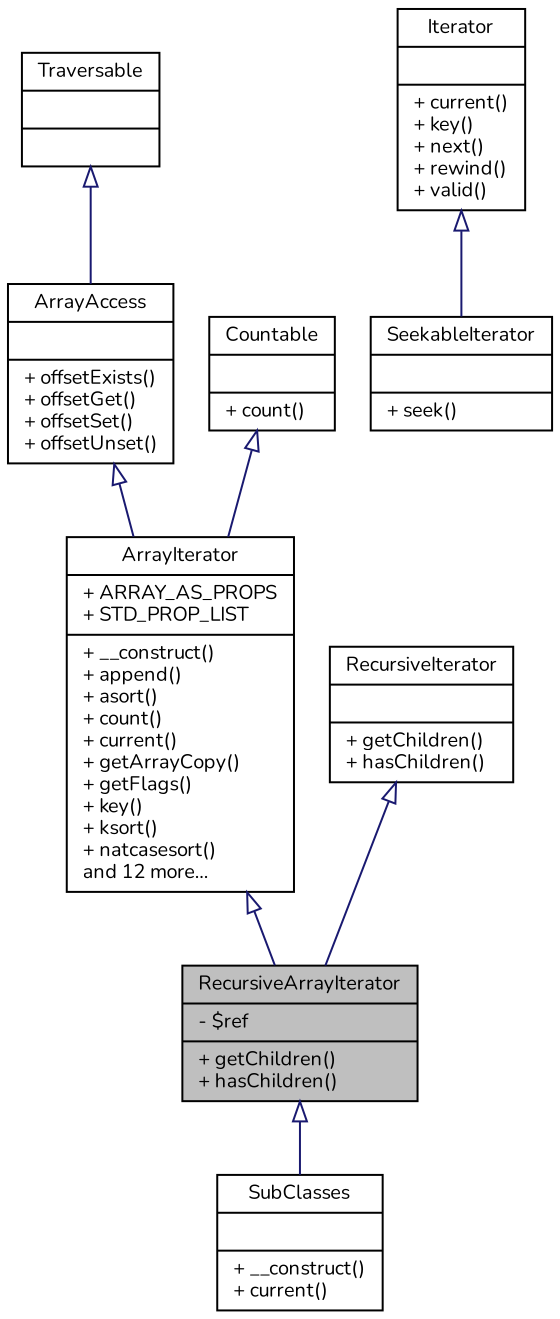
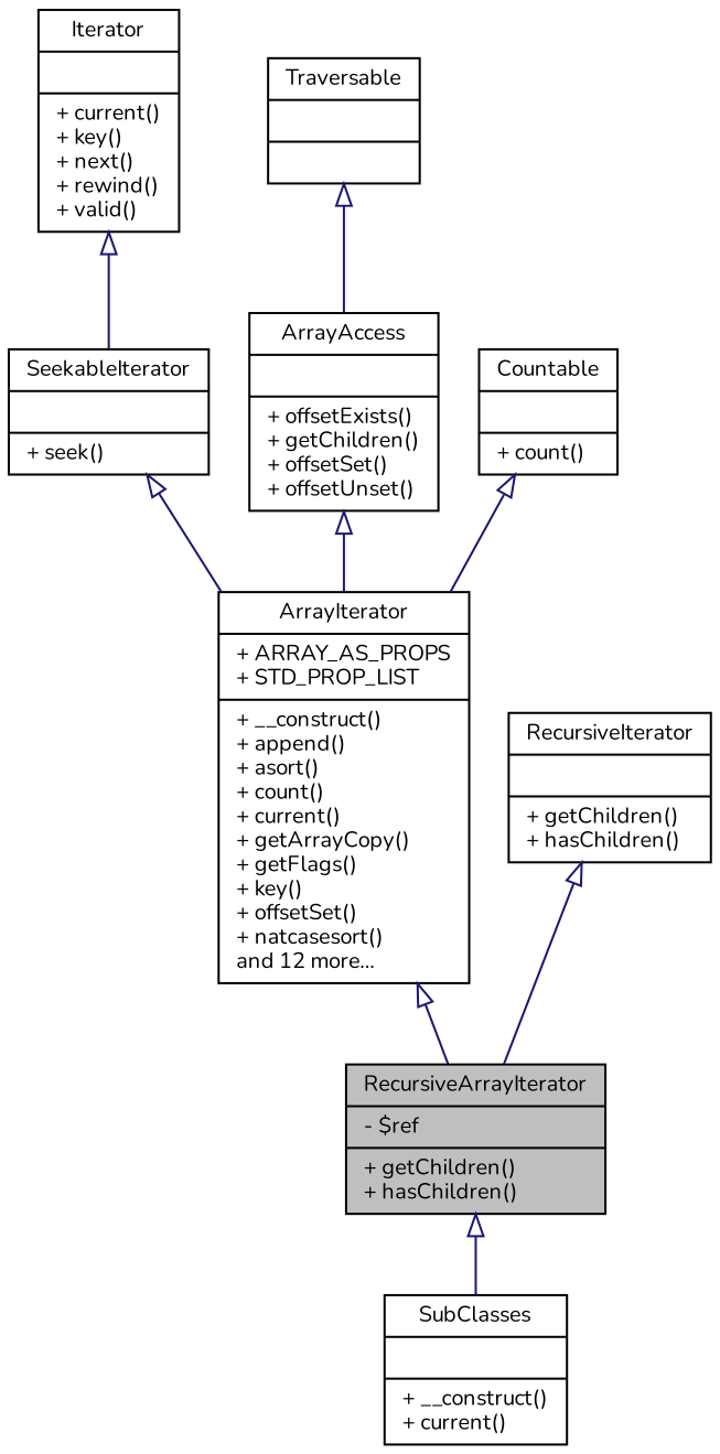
  digraph {
    fontname=Nunito
    node [color=black fillcolor=white fontname=Nunito fontsize=10 shape=record style=filled]
    edge [arrowtail=onormal color=midnightblue dir=back fontname=Nunito fontsize=10 labelfontname=Helvetica labelfontsize=10 style=solid]
    n1 [fillcolor=grey75 fontcolor=black height=0.2 label="{RecursiveArrayIterator\n|- $ref\l|+ getChildren()\l+ hasChildren()\l}" width=0.4]
    n2 [height=0.2 label="{SubClasses\n||+ __construct()\l+ current()\l}" width=0.4]
-   n3 [height=0.2 label="{ArrayIterator\n|+ ARRAY_AS_PROPS\l+ STD_PROP_LIST\l|+ __construct()\l+ append()\l+ asort()\l+ count()\l+ current()\l+ getArrayCopy()\l+ getFlags()\l+ key()\l+ ksort()\l+ natcasesort()\land 12 more...\l}" width=0.4]
+   n3 [height=0.2 label="{ArrayIterator\n|+ ARRAY_AS_PROPS\l+ STD_PROP_LIST\l|+ __construct()\l+ append()\l+ asort()\l+ count()\l+ current()\l+ getArrayCopy()\l+ getFlags()\l+ key()\l+ offsetSet()\l+ natcasesort()\land 12 more...\l}" width=0.4]
    n4 [height=0.2 label="{SeekableIterator\n||+ seek()\l}" width=0.4]
    n5 [height=0.2 label="{Iterator\n||+ current()\l+ key()\l+ next()\l+ rewind()\l+ valid()\l}" width=0.4]
    n6 [height=0.2 label="{RecursiveIterator\n||+ getChildren()\l+ hasChildren()\l}" width=0.4]
    n7 [height=0.2 label="{Traversable\n||}" width=0.4]
-   n8 [height=0.2 label="{ArrayAccess\n||+ offsetExists()\l+ offsetGet()\l+ offsetSet()\l+ offsetUnset()\l}" width=0.4]
+   n8 [height=0.2 label="{ArrayAccess\n||+ offsetExists()\l+ getChildren()\l+ offsetSet()\l+ offsetUnset()\l}" width=0.4]
    n9 [height=0.2 label="{Countable\n||+ count()\l}" width=0.4]
    n1 -> n2
    n3 -> n1
+   n4 -> n3
    n5 -> n4
    n6 -> n1
    n7 -> n8
    n8 -> n3
    n9 -> n3
  }
